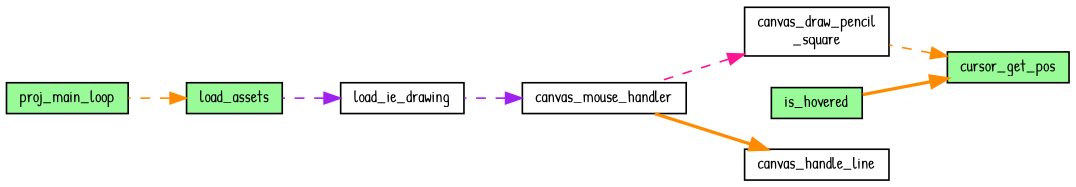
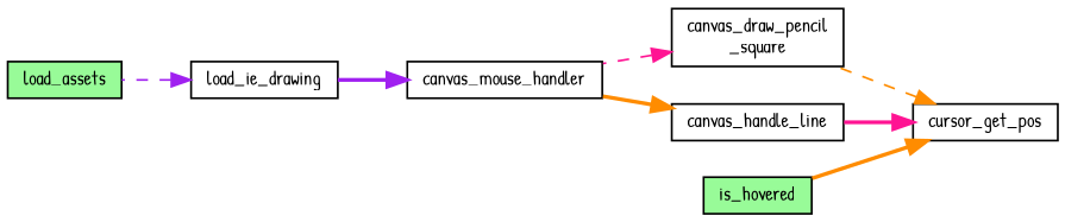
  digraph {
    fontname="Patrick Hand"
    rankdir=RL
    node [color=black fillcolor=palegreen fontname="Patrick Hand" fontsize=10 shape=record style=filled]
    edge [color=darkorange dir=back fontname="Patrick Hand" fontsize=10 labelfontname=Helvetica labelfontsize=10 style=dashed]
-   n1 [fontcolor=black height=0.2 label=cursor_get_pos width=0.4]
+   n1 [fillcolor=white fontcolor=black height=0.2 label=cursor_get_pos width=0.4]
    n2 [fillcolor=white height=0.2 label="canvas_draw_pencil\l_square" width=0.4]
    n3 [fillcolor=white height=0.2 label=canvas_handle_line width=0.4]
    n4 [height=0.2 label=is_hovered width=0.4]
    n5 [fillcolor=white height=0.2 label=canvas_mouse_handler width=0.4]
    n6 [fillcolor=white height=0.2 label=load_ie_drawing width=0.4]
    n7 [height=0.2 label=load_assets width=0.4]
-   n8 [height=0.2 label=proj_main_loop width=0.4]
    n1 -> n2
+   n1 -> n3 [color=deeppink style=bold]
    n1 -> n4 [style=bold]
    n2 -> n5 [color=deeppink]
    n3 -> n5 [style=bold]
-   n5 -> n6 [color=purple]
+   n5 -> n6 [color=purple style=bold]
    n6 -> n7 [color=purple]
-   n7 -> n8
  }
